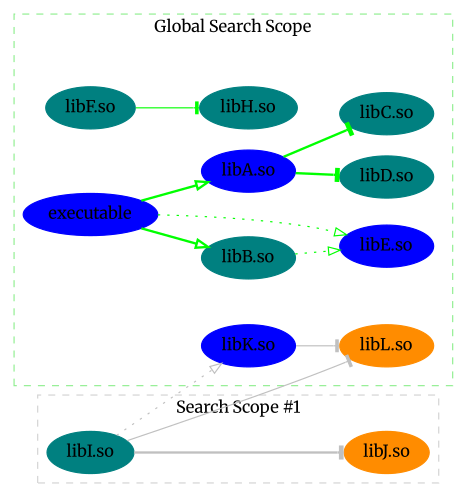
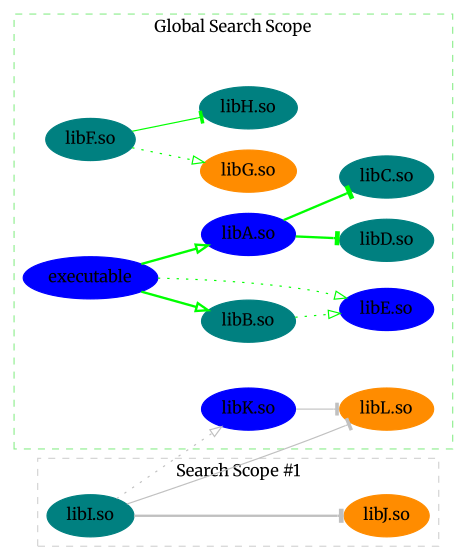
  digraph {
    newrank=true
    rankdir=LR
    fontname=Merriweather
    node [color=teal style=filled fontname=Merriweather]
    edge [color=green style=bold arrowhead=onormal fontname=Merriweather]
    n1 [color=darkorange label="libL.so"]
    n2 [color=darkorange label="libJ.so"]
    n3 [label="libF.so"]
+   n4 [color=darkorange label="libG.so"]
    n5 [label="libH.so"]
    n6 [color=blue label="libK.so"]
    n7 [color=blue label=executable]
    n8 [color=blue label="libA.so"]
    n9 [label="libB.so"]
    n10 [color=blue label="libE.so"]
    n11 [label="libC.so"]
    n12 [label="libD.so"]
    n13 [label="libI.so"]
    subgraph sub_1 {
      rank=same
      n1
      n2
    }
    subgraph sub_2 {
      cluster=true
      color=lightgreen
      label="Global Search Scope"
      style=dashed
      n7
      n8
      n9
      n10
      n11
      n12
      subgraph sub_3 {
        cluster=true
        color=lightgreen
        label="Global Search Scope"
        style=invis
        n3
+       n4
        n5
      }
      subgraph sub_4 {
        cluster=true
        color=lightgreen
        label="Global Search Scope"
        style=invis
        n1
        n6
      }
    }
    subgraph sub_5 {
      cluster=true
      color=lightgray
      label="Search Scope #1"
      ordering=in
      style=dashed
      n2
      n13
    }
+   n3 -> n4 [style=dotted]
    n3 -> n5 [style=solid arrowhead=tee]
    n6 -> n1 [color=gray style=solid arrowhead=tee]
    n7 -> n8
    n7 -> n9
    n7 -> n10 [style=dotted]
    n8 -> n11 [arrowhead=tee]
    n8 -> n12 [arrowhead=tee]
    n9 -> n10 [style=dotted]
    n13 -> n1 [color=gray style=solid arrowhead=tee]
    n13 -> n2 [color=gray arrowhead=tee]
    n13 -> n6 [color=gray style=dotted]
  }
